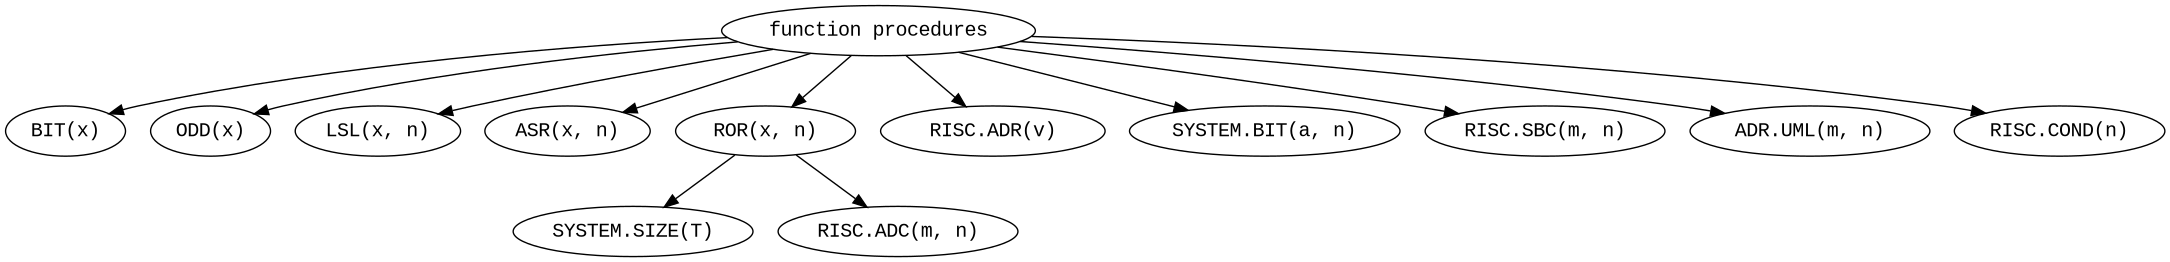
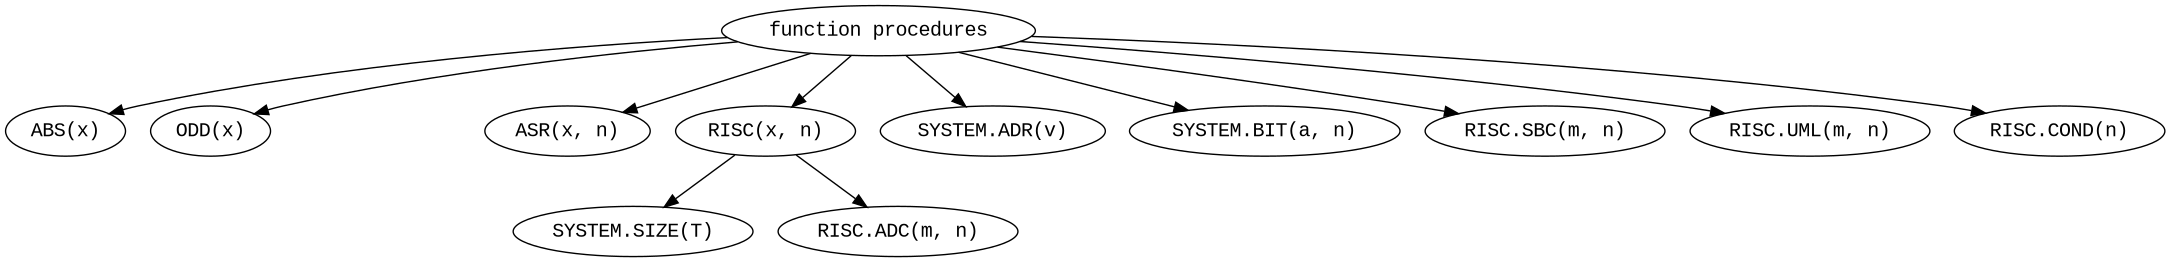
  digraph {
    fontname="Liberation Mono"
    node [fontname="Liberation Mono"]
    edge [fontname="Liberation Mono"]
    "function procedures"
-   "ABS(x)" [label="BIT(x)"]
+   "ABS(x)"
    "ODD(x)"
-   "LSL(x, n)"
    "ASR(x, n)"
-   "ROR(x, n)"
-   "SYSTEM.ADR(v)" [label="RISC.ADR(v)"]
+   "ROR(x, n)" [label="RISC(x, n)"]
+   "SYSTEM.ADR(v)"
    "SYSTEM.BIT(a, n)"
    "RISC.SBC(m, n)"
-   "RISC.UML(m, n)" [label="ADR.UML(m, n)"]
+   "RISC.UML(m, n)"
    "RISC.COND(n)"
    "SYSTEM.SIZE(T)"
    "RISC.ADC(m, n)"
    "function procedures" -> "ABS(x)"
    "function procedures" -> "ODD(x)"
-   "function procedures" -> "LSL(x, n)"
    "function procedures" -> "ASR(x, n)"
    "function procedures" -> "ROR(x, n)"
    "function procedures" -> "SYSTEM.ADR(v)"
    "function procedures" -> "SYSTEM.BIT(a, n)"
    "function procedures" -> "RISC.SBC(m, n)"
    "function procedures" -> "RISC.UML(m, n)"
    "function procedures" -> "RISC.COND(n)"
    "ROR(x, n)" -> "SYSTEM.SIZE(T)"
    "ROR(x, n)" -> "RISC.ADC(m, n)"
  }
